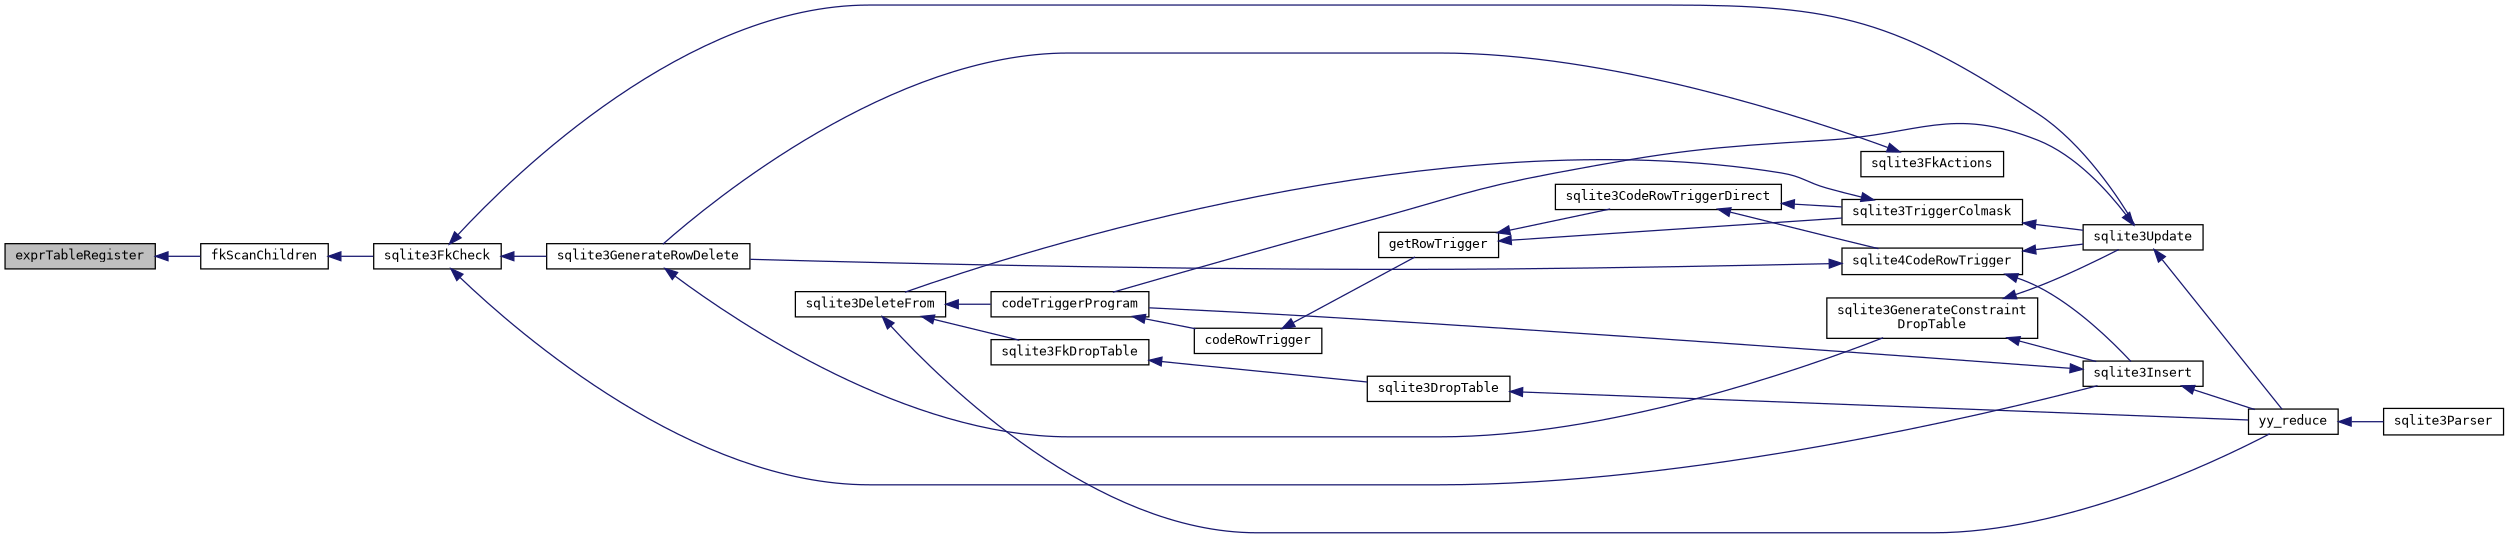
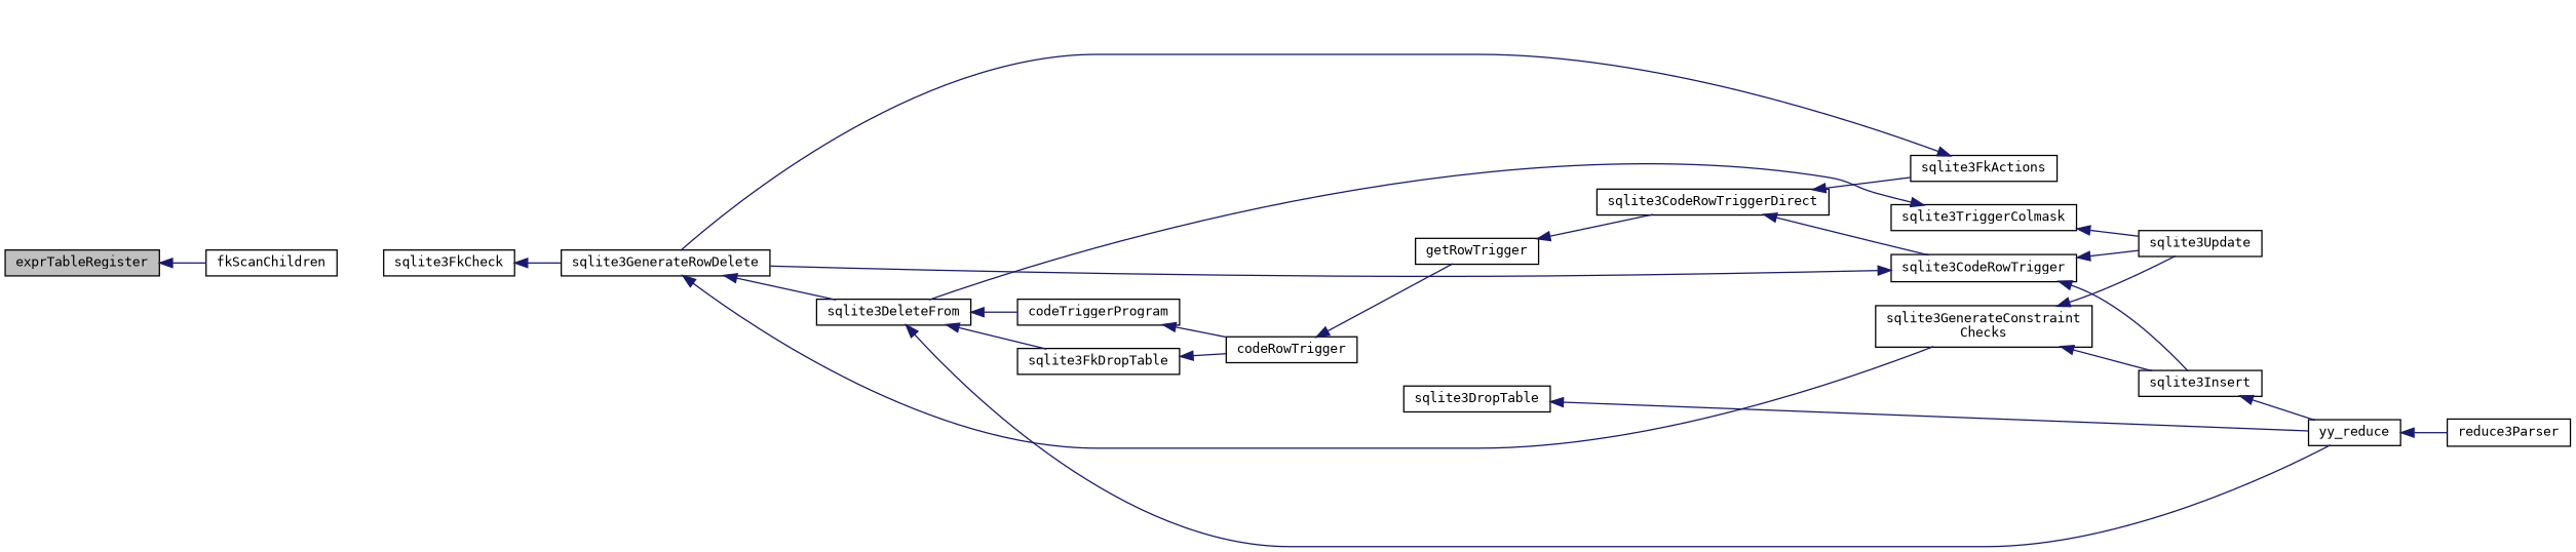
  digraph {
    fontname="DejaVu Sans Mono"
    rankdir=LR
    node [color=black fillcolor=white fontname="DejaVu Sans Mono" fontsize=10 shape=record style=filled]
    edge [color=midnightblue dir=back fontname="DejaVu Sans Mono" fontsize=10 labelfontname=FreeSans labelfontsize=10 style=solid]
    n1 [fillcolor=grey75 fontcolor=black height=0.2 label=exprTableRegister width=0.4]
    n2 [height=0.2 label=fkScanChildren width=0.4]
    n3 [height=0.2 label=sqlite3FkCheck width=0.4]
    n4 [height=0.2 label=sqlite3GenerateRowDelete width=0.4]
    n5 [height=0.2 label=sqlite3Update width=0.4]
    n6 [height=0.2 label=sqlite3Insert width=0.4]
    n7 [height=0.2 label=sqlite3DeleteFrom width=0.4]
-   n8 [height=0.2 label="sqlite3GenerateConstraint\lDropTable" width=0.4]
+   n8 [height=0.2 label="sqlite3GenerateConstraint\lChecks" width=0.4]
    n9 [height=0.2 label=yy_reduce width=0.4]
    n10 [height=0.2 label=codeTriggerProgram width=0.4]
    n11 [height=0.2 label=sqlite3FkDropTable width=0.4]
    n12 [height=0.2 label=sqlite3DropTable width=0.4]
-   n13 [height=0.2 label=sqlite3Parser width=0.4]
+   n13 [height=0.2 label=reduce3Parser width=0.4]
    n14 [height=0.2 label=codeRowTrigger width=0.4]
    n15 [height=0.2 label=getRowTrigger width=0.4]
    n16 [height=0.2 label=sqlite3CodeRowTriggerDirect width=0.4]
    n17 [height=0.2 label=sqlite3TriggerColmask width=0.4]
    n18 [height=0.2 label=sqlite3FkActions width=0.4]
-   n19 [height=0.2 label=sqlite4CodeRowTrigger width=0.4]
+   n19 [height=0.2 label=sqlite3CodeRowTrigger width=0.4]
    n1 -> n2
-   n2 -> n3
    n3 -> n4
-   n3 -> n5
-   n3 -> n6
+   n4 -> n7
    n4 -> n8
-   n5 -> n9
-   n5 -> n10
    n6 -> n9
-   n6 -> n10
    n7 -> n9
    n7 -> n10
    n7 -> n11
    n8 -> n5
    n8 -> n6
    n9 -> n13
    n10 -> n14
-   n11 -> n12
+   n11 -> n14
    n12 -> n9
    n14 -> n15
    n15 -> n16
-   n15 -> n17
-   n16 -> n17
+   n16 -> n18
    n16 -> n19
    n17 -> n5
    n17 -> n7
    n18 -> n4
    n19 -> n4
    n19 -> n5
    n19 -> n6
  }
